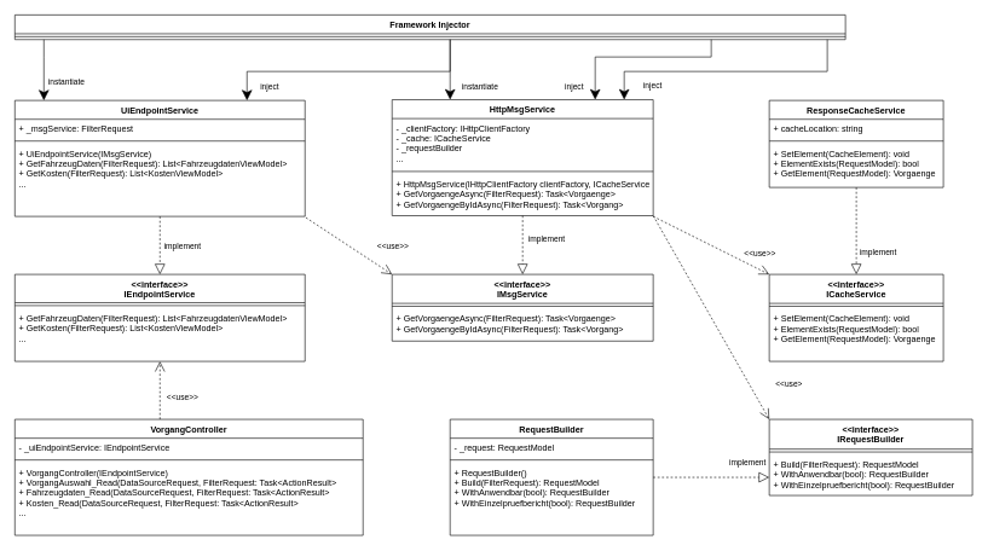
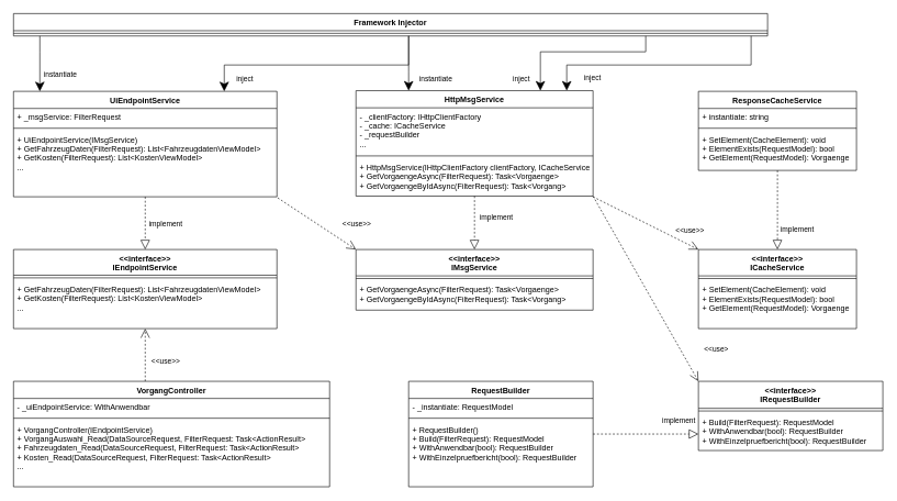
  <mxCell id="0" />
  <mxCell id="1" parent="0" />
  <mxCell id="2" style="edgeStyle=orthogonalEdgeStyle;rounded=0;orthogonalLoop=1;jettySize=auto;html=1;endArrow=open;endFill=0;startSize=12;endSize=12;dashed=1;" parent="1" source="4" target="44" edge="1"><mxGeometry relative="1" as="geometry"><Array as="points"><mxPoint x="220" y="558" /><mxPoint x="220" y="558" /></Array></mxGeometry></mxCell>
  <mxCell id="3" value="&amp;lt;&amp;lt;use&amp;gt;&amp;gt;" style="edgeLabel;html=1;align=center;verticalAlign=middle;resizable=0;points=[];" parent="2" vertex="1" connectable="0"><mxGeometry x="0.178" relative="1" as="geometry"><mxPoint x="30" y="15" as="offset" /></mxGeometry></mxCell>
  <mxCell id="4" value="VorgangController" style="swimlane;fontStyle=1;align=center;verticalAlign=top;childLayout=stackLayout;horizontal=1;startSize=26;horizontalStack=0;resizeParent=1;resizeParentMax=0;resizeLast=0;collapsible=1;marginBottom=0;" parent="1" vertex="1"><mxGeometry x="20" y="578" width="480" height="160" as="geometry" /></mxCell>
- <mxCell id="5" value="- _uiEndpointService: IEndpointService" style="text;strokeColor=none;fillColor=none;align=left;verticalAlign=top;spacingLeft=4;spacingRight=4;overflow=hidden;rotatable=0;points=[[0,0.5],[1,0.5]];portConstraint=eastwest;" parent="4" vertex="1"><mxGeometry y="26" width="480" height="26" as="geometry" /></mxCell>
+ <mxCell id="5" value="- _uiEndpointService: WithAnwendbar" style="text;strokeColor=none;fillColor=none;align=left;verticalAlign=top;spacingLeft=4;spacingRight=4;overflow=hidden;rotatable=0;points=[[0,0.5],[1,0.5]];portConstraint=eastwest;" parent="4" vertex="1"><mxGeometry y="26" width="480" height="26" as="geometry" /></mxCell>
  <mxCell id="6" value="" style="line;strokeWidth=1;fillColor=none;align=left;verticalAlign=middle;spacingTop=-1;spacingLeft=3;spacingRight=3;rotatable=0;labelPosition=right;points=[];portConstraint=eastwest;strokeColor=inherit;" parent="4" vertex="1"><mxGeometry y="52" width="480" height="8" as="geometry" /></mxCell>
  <mxCell id="7" value="+ VorgangController(IEndpointService)&#10;+ VorgangAuswahl_Read(DataSourceRequest, FilterRequest: Task&lt;ActionResult&gt;&#10;+ Fahrzeugdaten_Read(DataSourceRequest, FilterRequest: Task&lt;ActionResult&gt;&#10;+ Kosten_Read(DataSourceRequest, FilterRequest: Task&lt;ActionResult&gt;&#10;..." style="text;strokeColor=none;fillColor=none;align=left;verticalAlign=top;spacingLeft=4;spacingRight=4;overflow=hidden;rotatable=0;points=[[0,0.5],[1,0.5]];portConstraint=eastwest;" parent="4" vertex="1"><mxGeometry y="60" width="480" height="100" as="geometry" /></mxCell>
  <mxCell id="8" style="edgeStyle=none;rounded=0;orthogonalLoop=1;jettySize=auto;html=1;endArrow=open;endFill=0;startSize=12;endSize=12;dashed=1;entryX=0;entryY=0;entryDx=0;entryDy=0;exitX=1.003;exitY=1.016;exitDx=0;exitDy=0;exitPerimeter=0;" parent="1" source="15" target="41" edge="1"><mxGeometry relative="1" as="geometry" /></mxCell>
  <mxCell id="9" value="&amp;lt;&amp;lt;use&amp;gt;&amp;gt;" style="edgeLabel;html=1;align=center;verticalAlign=middle;resizable=0;points=[];" parent="8" vertex="1" connectable="0"><mxGeometry x="-0.329" relative="1" as="geometry"><mxPoint x="79" y="13" as="offset" /></mxGeometry></mxCell>
  <mxCell id="10" style="edgeStyle=none;rounded=0;orthogonalLoop=1;jettySize=auto;html=1;dashed=1;endArrow=block;endFill=0;startSize=12;endSize=12;" parent="1" source="12" target="44" edge="1"><mxGeometry relative="1" as="geometry" /></mxCell>
  <mxCell id="11" value="implement" style="edgeLabel;html=1;align=center;verticalAlign=middle;resizable=0;points=[];" parent="10" vertex="1" connectable="0"><mxGeometry x="-0.329" y="-3" relative="1" as="geometry"><mxPoint x="33" y="13" as="offset" /></mxGeometry></mxCell>
  <mxCell id="12" value="UiEndpointService" style="swimlane;fontStyle=1;align=center;verticalAlign=top;childLayout=stackLayout;horizontal=1;startSize=26;horizontalStack=0;resizeParent=1;resizeParentMax=0;resizeLast=0;collapsible=1;marginBottom=0;" parent="1" vertex="1"><mxGeometry x="20" y="138" width="400" height="160" as="geometry" /></mxCell>
  <mxCell id="13" value="+ _msgService: FilterRequest" style="text;strokeColor=none;fillColor=none;align=left;verticalAlign=top;spacingLeft=4;spacingRight=4;overflow=hidden;rotatable=0;points=[[0,0.5],[1,0.5]];portConstraint=eastwest;" parent="12" vertex="1"><mxGeometry y="26" width="400" height="26" as="geometry" /></mxCell>
  <mxCell id="14" value="" style="line;strokeWidth=1;fillColor=none;align=left;verticalAlign=middle;spacingTop=-1;spacingLeft=3;spacingRight=3;rotatable=0;labelPosition=right;points=[];portConstraint=eastwest;strokeColor=inherit;" parent="12" vertex="1"><mxGeometry y="52" width="400" height="8" as="geometry" /></mxCell>
  <mxCell id="15" value="+ UiEndpointService(IMsgService)&#10;+ GetFahrzeugDaten(FilterRequest): List&lt;FahrzeugdatenViewModel&gt;&#10;+ GetKosten(FilterRequest): List&lt;KostenViewModel&gt;&#10;..." style="text;strokeColor=none;fillColor=none;align=left;verticalAlign=top;spacingLeft=4;spacingRight=4;overflow=hidden;rotatable=0;points=[[0,0.5],[1,0.5]];portConstraint=eastwest;" parent="12" vertex="1"><mxGeometry y="60" width="400" height="100" as="geometry" /></mxCell>
  <mxCell id="16" value="implement" style="edgeStyle=orthogonalEdgeStyle;rounded=0;orthogonalLoop=1;jettySize=auto;html=1;endArrow=block;endFill=0;startSize=12;endSize=12;dashed=1;" parent="1" source="17" target="47" edge="1"><mxGeometry x="0.5" y="30" relative="1" as="geometry"><mxPoint as="offset" /></mxGeometry></mxCell>
  <mxCell id="17" value="ResponseCacheService" style="swimlane;fontStyle=1;align=center;verticalAlign=top;childLayout=stackLayout;horizontal=1;startSize=26;horizontalStack=0;resizeParent=1;resizeParentMax=0;resizeLast=0;collapsible=1;marginBottom=0;" parent="1" vertex="1"><mxGeometry x="1060" y="138" width="240" height="120" as="geometry" /></mxCell>
- <mxCell id="18" value="+ cacheLocation: string" style="text;strokeColor=none;fillColor=none;align=left;verticalAlign=top;spacingLeft=4;spacingRight=4;overflow=hidden;rotatable=0;points=[[0,0.5],[1,0.5]];portConstraint=eastwest;" parent="17" vertex="1"><mxGeometry y="26" width="240" height="26" as="geometry" /></mxCell>
+ <mxCell id="18" value="+ instantiate: string" style="text;strokeColor=none;fillColor=none;align=left;verticalAlign=top;spacingLeft=4;spacingRight=4;overflow=hidden;rotatable=0;points=[[0,0.5],[1,0.5]];portConstraint=eastwest;" parent="17" vertex="1"><mxGeometry y="26" width="240" height="26" as="geometry" /></mxCell>
  <mxCell id="19" value="" style="line;strokeWidth=1;fillColor=none;align=left;verticalAlign=middle;spacingTop=-1;spacingLeft=3;spacingRight=3;rotatable=0;labelPosition=right;points=[];portConstraint=eastwest;strokeColor=inherit;" parent="17" vertex="1"><mxGeometry y="52" width="240" height="8" as="geometry" /></mxCell>
  <mxCell id="20" value="+ SetElement(CacheElement): void&#10;+ ElementExists(RequestModel): bool&#10;+ GetElement(RequestModel): Vorgaenge" style="text;strokeColor=none;fillColor=none;align=left;verticalAlign=top;spacingLeft=4;spacingRight=4;overflow=hidden;rotatable=0;points=[[0,0.5],[1,0.5]];portConstraint=eastwest;" parent="17" vertex="1"><mxGeometry y="60" width="240" height="60" as="geometry" /></mxCell>
  <mxCell id="21" style="edgeStyle=none;rounded=0;orthogonalLoop=1;jettySize=auto;html=1;endArrow=block;endFill=0;startSize=12;endSize=12;dashed=1;" parent="1" source="27" target="41" edge="1"><mxGeometry relative="1" as="geometry" /></mxCell>
  <mxCell id="22" value="implement" style="edgeLabel;html=1;align=center;verticalAlign=middle;resizable=0;points=[];" parent="21" vertex="1" connectable="0"><mxGeometry x="-0.178" relative="1" as="geometry"><mxPoint x="32" y="-2" as="offset" /></mxGeometry></mxCell>
  <mxCell id="23" style="rounded=0;orthogonalLoop=1;jettySize=auto;html=1;dashed=1;endArrow=open;endFill=0;startSize=12;endSize=12;entryX=0;entryY=0;entryDx=0;entryDy=0;exitX=1;exitY=1.018;exitDx=0;exitDy=0;exitPerimeter=0;" parent="1" source="30" target="47" edge="1"><mxGeometry relative="1" as="geometry" /></mxCell>
  <mxCell id="24" value="&amp;lt;&amp;lt;use&amp;gt;&amp;gt;" style="edgeLabel;html=1;align=center;verticalAlign=middle;resizable=0;points=[];" parent="23" vertex="1" connectable="0"><mxGeometry x="-0.144" y="-2" relative="1" as="geometry"><mxPoint x="79" y="14" as="offset" /></mxGeometry></mxCell>
  <mxCell id="25" style="rounded=0;orthogonalLoop=1;jettySize=auto;html=1;dashed=1;endArrow=open;endFill=0;endSize=12;entryX=0;entryY=0;entryDx=0;entryDy=0;exitX=1;exitY=1;exitDx=0;exitDy=0;" parent="1" source="27" target="55" edge="1"><mxGeometry relative="1" as="geometry" /></mxCell>
  <mxCell id="26" value="&amp;lt;&amp;lt;use&amp;gt;" style="edgeLabel;html=1;align=center;verticalAlign=middle;resizable=0;points=[];" parent="25" vertex="1" connectable="0"><mxGeometry x="0.129" y="1" relative="1" as="geometry"><mxPoint x="95" y="73" as="offset" /></mxGeometry></mxCell>
  <mxCell id="27" value="HttpMsgService" style="swimlane;fontStyle=1;align=center;verticalAlign=top;childLayout=stackLayout;horizontal=1;startSize=26;horizontalStack=0;resizeParent=1;resizeParentMax=0;resizeLast=0;collapsible=1;marginBottom=0;" parent="1" vertex="1"><mxGeometry x="540" y="137" width="360" height="160" as="geometry" /></mxCell>
  <mxCell id="28" value="- _clientFactory: IHttpClientFactory&#10;- _cache: ICacheService&#10;- _requestBuilder&#10;..." style="text;strokeColor=none;fillColor=none;align=left;verticalAlign=top;spacingLeft=4;spacingRight=4;overflow=hidden;rotatable=0;points=[[0,0.5],[1,0.5]];portConstraint=eastwest;" parent="27" vertex="1"><mxGeometry y="26" width="360" height="69" as="geometry" /></mxCell>
  <mxCell id="29" value="" style="line;strokeWidth=1;fillColor=none;align=left;verticalAlign=middle;spacingTop=-1;spacingLeft=3;spacingRight=3;rotatable=0;labelPosition=right;points=[];portConstraint=eastwest;strokeColor=inherit;" parent="27" vertex="1"><mxGeometry y="95" width="360" height="8" as="geometry" /></mxCell>
  <mxCell id="30" value="+ HttpMsgService(IHttpClientFactory clientFactory, ICacheService cache, IRequestBuilder requestBuilder)&#10;+ GetVorgaengeAsync(FilterRequest): Task&lt;Vorgaenge&gt;&#10;+ GetVorgaengeByIdAsync(FilterRequest): Task&lt;Vorgang&gt;" style="text;strokeColor=none;fillColor=none;align=left;verticalAlign=top;spacingLeft=4;spacingRight=4;overflow=hidden;rotatable=0;points=[[0,0.5],[1,0.5]];portConstraint=eastwest;" parent="27" vertex="1"><mxGeometry y="103" width="360" height="57" as="geometry" /></mxCell>
  <mxCell id="31" style="edgeStyle=orthogonalEdgeStyle;rounded=0;orthogonalLoop=1;jettySize=auto;html=1;endArrow=classic;endFill=1;startSize=12;endSize=12;" parent="1" source="39" target="12" edge="1"><mxGeometry relative="1" as="geometry"><Array as="points"><mxPoint y="78" x="60" /><mxPoint y="78" x="60" /></Array></mxGeometry></mxCell>
  <mxCell id="32" value="instantiate" style="edgeLabel;html=1;align=center;verticalAlign=middle;resizable=0;points=[];" parent="31" vertex="1" connectable="0"><mxGeometry x="0.118" y="-2" relative="1" as="geometry"><mxPoint x="32" y="10" as="offset" /></mxGeometry></mxCell>
  <mxCell id="33" style="edgeStyle=orthogonalEdgeStyle;rounded=0;orthogonalLoop=1;jettySize=auto;html=1;endArrow=classic;endFill=1;startSize=12;endSize=12;" parent="1" source="39" target="27" edge="1"><mxGeometry relative="1" as="geometry"><Array as="points"><mxPoint x="620" y="108" /><mxPoint x="620" y="108" /></Array></mxGeometry></mxCell>
  <mxCell id="34" value="instantiate" style="edgeLabel;html=1;align=center;verticalAlign=middle;resizable=0;points=[];" parent="33" vertex="1" connectable="0"><mxGeometry x="0.434" y="-1" relative="1" as="geometry"><mxPoint x="41" y="5" as="offset" /></mxGeometry></mxCell>
  <mxCell id="35" style="edgeStyle=orthogonalEdgeStyle;rounded=0;orthogonalLoop=1;jettySize=auto;html=1;endArrow=classic;endFill=1;startSize=12;endSize=12;" parent="1" source="39" target="12" edge="1"><mxGeometry relative="1" as="geometry"><Array as="points"><mxPoint x="620" y="98" /><mxPoint x="340" y="98" /></Array></mxGeometry></mxCell>
  <mxCell id="36" value="inject" style="edgeLabel;html=1;align=center;verticalAlign=middle;resizable=0;points=[];" parent="35" vertex="1" connectable="0"><mxGeometry x="-0.231" y="2" relative="1" as="geometry"><mxPoint x="-154" y="18" as="offset" /></mxGeometry></mxCell>
  <mxCell id="37" style="edgeStyle=orthogonalEdgeStyle;rounded=0;jumpStyle=arc;jumpSize=12;orthogonalLoop=1;jettySize=auto;html=1;endSize=12;" parent="1" source="39" target="27" edge="1"><mxGeometry relative="1" as="geometry"><Array as="points"><mxPoint x="980" y="78" /><mxPoint x="820" y="78" /></Array></mxGeometry></mxCell>
  <mxCell id="38" value="inject" style="edgeLabel;html=1;align=center;verticalAlign=middle;resizable=0;points=[];" parent="37" vertex="1" connectable="0"><mxGeometry x="0.651" y="-1" relative="1" as="geometry"><mxPoint x="-29" y="24" as="offset" /></mxGeometry></mxCell>
  <mxCell id="39" value="Framework Injector" style="swimlane;fontStyle=1;align=center;verticalAlign=top;childLayout=stackLayout;horizontal=1;startSize=26;horizontalStack=0;resizeParent=1;resizeParentMax=0;resizeLast=0;collapsible=1;marginBottom=0;" parent="1" vertex="1"><mxGeometry x="20" y="20" width="1145" height="34" as="geometry" /></mxCell>
  <mxCell id="40" value="" style="line;strokeWidth=1;fillColor=none;align=left;verticalAlign=middle;spacingTop=-1;spacingLeft=3;spacingRight=3;rotatable=0;labelPosition=right;points=[];portConstraint=eastwest;strokeColor=inherit;" parent="39" vertex="1"><mxGeometry y="26" width="1145" height="8" as="geometry" /></mxCell>
  <mxCell id="41" value="&lt;&lt;interface&gt;&gt;&#10;IMsgService" style="swimlane;fontStyle=1;align=center;verticalAlign=top;childLayout=stackLayout;horizontal=1;startSize=40;horizontalStack=0;resizeParent=1;resizeParentMax=0;resizeLast=0;collapsible=1;marginBottom=0;" parent="1" vertex="1"><mxGeometry x="540" y="378" width="360" height="92" as="geometry" /></mxCell>
  <mxCell id="42" value="" style="line;strokeWidth=1;fillColor=none;align=left;verticalAlign=middle;spacingTop=-1;spacingLeft=3;spacingRight=3;rotatable=0;labelPosition=right;points=[];portConstraint=eastwest;strokeColor=inherit;" parent="41" vertex="1"><mxGeometry y="40" width="360" height="8" as="geometry" /></mxCell>
  <mxCell id="43" value="+ GetVorgaengeAsync(FilterRequest): Task&lt;Vorgaenge&gt;&#10;+ GetVorgaengeByIdAsync(FilterRequest): Task&lt;Vorgang&gt;" style="text;strokeColor=none;fillColor=none;align=left;verticalAlign=top;spacingLeft=4;spacingRight=4;overflow=hidden;rotatable=0;points=[[0,0.5],[1,0.5]];portConstraint=eastwest;" parent="41" vertex="1"><mxGeometry y="48" width="360" height="44" as="geometry" /></mxCell>
  <mxCell id="44" value="&lt;&lt;interface&gt;&gt;&#10;IEndpointService" style="swimlane;fontStyle=1;align=center;verticalAlign=top;childLayout=stackLayout;horizontal=1;startSize=39;horizontalStack=0;resizeParent=1;resizeParentMax=0;resizeLast=0;collapsible=1;marginBottom=0;" parent="1" vertex="1"><mxGeometry x="20" y="378" width="400" height="120" as="geometry" /></mxCell>
  <mxCell id="45" value="" style="line;strokeWidth=1;fillColor=none;align=left;verticalAlign=middle;spacingTop=-1;spacingLeft=3;spacingRight=3;rotatable=0;labelPosition=right;points=[];portConstraint=eastwest;strokeColor=inherit;" parent="44" vertex="1"><mxGeometry y="39" width="400" height="8" as="geometry" /></mxCell>
  <mxCell id="46" value="+ GetFahrzeugDaten(FilterRequest): List&lt;FahrzeugdatenViewModel&gt;&#10;+ GetKosten(FilterRequest): List&lt;KostenViewModel&gt;&#10;..." style="text;strokeColor=none;fillColor=none;align=left;verticalAlign=top;spacingLeft=4;spacingRight=4;overflow=hidden;rotatable=0;points=[[0,0.5],[1,0.5]];portConstraint=eastwest;" parent="44" vertex="1"><mxGeometry y="47" width="400" height="73" as="geometry" /></mxCell>
  <mxCell id="47" value="&lt;&lt;interface&gt;&gt;&#10;ICacheService" style="swimlane;fontStyle=1;align=center;verticalAlign=top;childLayout=stackLayout;horizontal=1;startSize=40;horizontalStack=0;resizeParent=1;resizeParentMax=0;resizeLast=0;collapsible=1;marginBottom=0;" parent="1" vertex="1"><mxGeometry x="1060" y="378" width="240" height="120" as="geometry" /></mxCell>
  <mxCell id="48" value="" style="line;strokeWidth=1;fillColor=none;align=left;verticalAlign=middle;spacingTop=-1;spacingLeft=3;spacingRight=3;rotatable=0;labelPosition=right;points=[];portConstraint=eastwest;strokeColor=inherit;" parent="47" vertex="1"><mxGeometry y="40" width="240" height="8" as="geometry" /></mxCell>
  <mxCell id="49" value="+ SetElement(CacheElement): void&#10;+ ElementExists(RequestModel): bool&#10;+ GetElement(RequestModel): Vorgaenge" style="text;strokeColor=none;fillColor=none;align=left;verticalAlign=top;spacingLeft=4;spacingRight=4;overflow=hidden;rotatable=0;points=[[0,0.5],[1,0.5]];portConstraint=eastwest;" parent="47" vertex="1"><mxGeometry y="48" width="240" height="72" as="geometry" /></mxCell>
  <mxCell id="50" value="implement" style="edgeStyle=orthogonalEdgeStyle;rounded=0;orthogonalLoop=1;jettySize=auto;html=1;endSize=12;endArrow=block;endFill=0;dashed=1;" parent="1" source="51" target="55" edge="1"><mxGeometry x="0.625" y="20" relative="1" as="geometry"><mxPoint as="offset" /><Array as="points"><mxPoint x="1040" y="658" /><mxPoint x="1040" y="658" /></Array></mxGeometry></mxCell>
  <mxCell id="51" value="RequestBuilder" style="swimlane;fontStyle=1;align=center;verticalAlign=top;childLayout=stackLayout;horizontal=1;startSize=26;horizontalStack=0;resizeParent=1;resizeParentMax=0;resizeLast=0;collapsible=1;marginBottom=0;" parent="1" vertex="1"><mxGeometry x="620" y="578" width="280" height="160" as="geometry" /></mxCell>
- <mxCell id="52" value="- _request: RequestModel" style="text;strokeColor=none;fillColor=none;align=left;verticalAlign=top;spacingLeft=4;spacingRight=4;overflow=hidden;rotatable=0;points=[[0,0.5],[1,0.5]];portConstraint=eastwest;" parent="51" vertex="1"><mxGeometry y="26" width="280" height="26" as="geometry" /></mxCell>
+ <mxCell id="52" value="- _instantiate: RequestModel" style="text;strokeColor=none;fillColor=none;align=left;verticalAlign=top;spacingLeft=4;spacingRight=4;overflow=hidden;rotatable=0;points=[[0,0.5],[1,0.5]];portConstraint=eastwest;" parent="51" vertex="1"><mxGeometry y="26" width="280" height="26" as="geometry" /></mxCell>
  <mxCell id="53" value="" style="line;strokeWidth=1;fillColor=none;align=left;verticalAlign=middle;spacingTop=-1;spacingLeft=3;spacingRight=3;rotatable=0;labelPosition=right;points=[];portConstraint=eastwest;strokeColor=inherit;" parent="51" vertex="1"><mxGeometry y="52" width="280" height="8" as="geometry" /></mxCell>
  <mxCell id="54" value="+ RequestBuilder()&#10;+ Build(FilterRequest): RequestModel&#10;+ WithAnwendbar(bool): RequestBuilder&#10;+ WithEinzelpruefbericht(bool): RequestBuilder" style="text;strokeColor=none;fillColor=none;align=left;verticalAlign=top;spacingLeft=4;spacingRight=4;overflow=hidden;rotatable=0;points=[[0,0.5],[1,0.5]];portConstraint=eastwest;" parent="51" vertex="1"><mxGeometry y="60" width="280" height="100" as="geometry" /></mxCell>
  <mxCell id="55" value="&lt;&lt;interface&gt;&gt;&#10;IRequestBuilder" style="swimlane;fontStyle=1;align=center;verticalAlign=top;childLayout=stackLayout;horizontal=1;startSize=41;horizontalStack=0;resizeParent=1;resizeParentMax=0;resizeLast=0;collapsible=1;marginBottom=0;" parent="1" vertex="1"><mxGeometry x="1060" y="578" width="280" height="105" as="geometry" /></mxCell>
  <mxCell id="56" value="" style="line;strokeWidth=1;fillColor=none;align=left;verticalAlign=middle;spacingTop=-1;spacingLeft=3;spacingRight=3;rotatable=0;labelPosition=right;points=[];portConstraint=eastwest;strokeColor=inherit;" parent="55" vertex="1"><mxGeometry y="41" width="280" height="8" as="geometry" /></mxCell>
  <mxCell id="57" value="+ Build(FilterRequest): RequestModel&#10;+ WithAnwendbar(bool): RequestBuilder&#10;+ WithEinzelpruefbericht(bool): RequestBuilder" style="text;strokeColor=none;fillColor=none;align=left;verticalAlign=top;spacingLeft=4;spacingRight=4;overflow=hidden;rotatable=0;points=[[0,0.5],[1,0.5]];portConstraint=eastwest;" parent="55" vertex="1"><mxGeometry y="49" width="280" height="56" as="geometry" /></mxCell>
  <mxCell id="58" value="inject" style="edgeStyle=orthogonalEdgeStyle;rounded=0;orthogonalLoop=1;jettySize=auto;html=1;endArrow=classic;endFill=1;startSize=12;endSize=12;jumpStyle=arc;jumpSize=12;" parent="1" source="39" target="27" edge="1"><mxGeometry x="0.57" y="20" relative="1" as="geometry"><Array as="points"><mxPoint x="1140" y="98" /><mxPoint x="860" y="98" /></Array><mxPoint as="offset" /></mxGeometry></mxCell>
